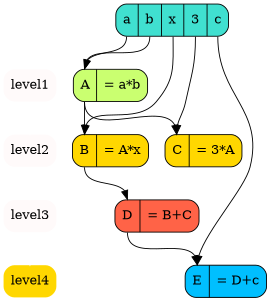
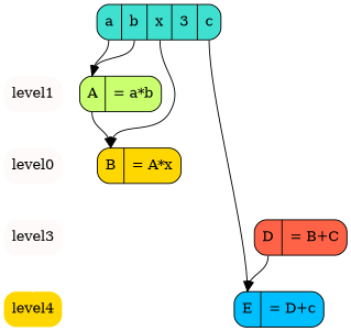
  digraph {
    node [fillcolor=snow shape=record style="rounded,filled"]
    edge [headport=f0 tailport=f0]
    level1 [shape=plaintext]
-   level2 [shape=plaintext]
+   level2 [shape=plaintext label=level0]
    level3 [shape=plaintext]
    level4 [fillcolor=gold shape=plaintext]
    n5 [fillcolor=darkolivegreen1 label="<f0> A|<f1> = a*b"]
    n6 [fillcolor=gold label="<f0> B|<f1> = A*x"]
-   n7 [fillcolor=gold label="<f0> C|<f1> = 3*A"]
    n8 [fillcolor=tomato label="<f0> D|<f1> = B+C"]
    n9 [fillcolor=deepskyblue label="<f0> E|<f1> = D+c"]
    n10 [fillcolor=turquoise label="<f0> a|<f1> b|<f2> x|<f3> 3|<f4> c"]
    subgraph sub_1 {
      level1
      level2
      level3
      level4
    }
    subgraph sub_2 {
      rank=same
      level1
      n5
    }
    subgraph sub_3 {
      rank=same
      level2
      n6
-     n7
    }
    subgraph sub_4 {
      rank=same
      level3
      n8
    }
    subgraph sub_5 {
      rank=same
      level4
      n9
    }
    level1 -> level2 [color=white]
    level2 -> level3 [color=white]
    level3 -> level4 [color=white]
    n5 -> n6
-   n5 -> n7
-   n6 -> n8
    n8 -> n9
    n10 -> n5
    n10 -> n5 [tailport=f1]
    n10 -> n6 [tailport=f2]
-   n10 -> n7 [tailport=f3]
    n10 -> n9 [tailport=f4]
  }
